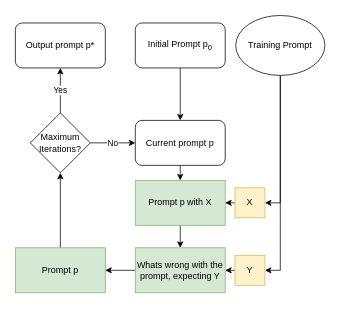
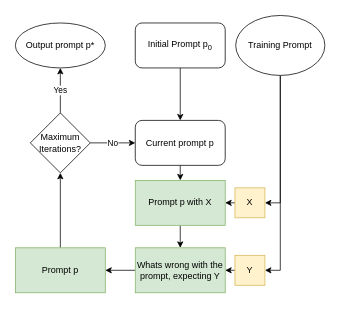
  <mxCell id="0" />
  <mxCell id="1" parent="0" />
  <mxCell id="2" style="edgeStyle=orthogonalEdgeStyle;rounded=0;orthogonalLoop=1;jettySize=auto;html=1;exitX=0.5;exitY=1;exitDx=0;exitDy=0;entryX=0.5;entryY=0;entryDx=0;entryDy=0;" parent="1" source="3" target="10" edge="1"><mxGeometry relative="1" as="geometry" /></mxCell>
  <mxCell id="3" value="Current prompt p" style="rounded=1;whiteSpace=wrap;html=1;" parent="1" vertex="1"><mxGeometry x="180" y="160" width="120" height="60" as="geometry" /></mxCell>
  <mxCell id="4" style="edgeStyle=orthogonalEdgeStyle;rounded=0;orthogonalLoop=1;jettySize=auto;html=1;exitX=0.5;exitY=1;exitDx=0;exitDy=0;entryX=1;entryY=0.5;entryDx=0;entryDy=0;" parent="1" source="6" target="8" edge="1"><mxGeometry relative="1" as="geometry" /></mxCell>
  <mxCell id="5" style="edgeStyle=orthogonalEdgeStyle;rounded=0;orthogonalLoop=1;jettySize=auto;html=1;exitX=0.5;exitY=1;exitDx=0;exitDy=0;entryX=1;entryY=0.5;entryDx=0;entryDy=0;" parent="1" source="6" target="16" edge="1"><mxGeometry relative="1" as="geometry" /></mxCell>
  <mxCell id="6" value="Training Prompt" style="ellipse;whiteSpace=wrap;html=1;" parent="1" vertex="1"><mxGeometry x="314" y="20" width="119" height="80" as="geometry" /></mxCell>
  <mxCell id="7" style="edgeStyle=orthogonalEdgeStyle;rounded=0;orthogonalLoop=1;jettySize=auto;html=1;exitX=0;exitY=0.5;exitDx=0;exitDy=0;entryX=1;entryY=0.5;entryDx=0;entryDy=0;" parent="1" source="8" target="10" edge="1"><mxGeometry relative="1" as="geometry" /></mxCell>
  <mxCell id="8" value="X" style="rounded=0;whiteSpace=wrap;html=1;fillColor=#fff2cc;strokeColor=#d6b656;" parent="1" vertex="1"><mxGeometry x="313" y="250" width="40" height="40" as="geometry" /></mxCell>
  <mxCell id="9" style="edgeStyle=orthogonalEdgeStyle;rounded=0;orthogonalLoop=1;jettySize=auto;html=1;exitX=0.5;exitY=1;exitDx=0;exitDy=0;entryX=0.5;entryY=0;entryDx=0;entryDy=0;" parent="1" source="10" target="14" edge="1"><mxGeometry relative="1" as="geometry" /></mxCell>
  <mxCell id="10" value="Prompt p&lt;sub&gt;&amp;nbsp;&lt;/sub&gt;with X" style="rounded=0;whiteSpace=wrap;html=1;fillColor=#d5e8d4;strokeColor=#82b366;" parent="1" vertex="1"><mxGeometry x="180" y="240" width="120" height="60" as="geometry" /></mxCell>
  <mxCell id="11" style="edgeStyle=orthogonalEdgeStyle;rounded=0;orthogonalLoop=1;jettySize=auto;html=1;exitX=0.5;exitY=1;exitDx=0;exitDy=0;" parent="1" source="12" target="3" edge="1"><mxGeometry relative="1" as="geometry" /></mxCell>
  <mxCell id="12" value="Initial Prompt p&lt;sub&gt;0&lt;/sub&gt;" style="rounded=1;whiteSpace=wrap;html=1;" parent="1" vertex="1"><mxGeometry x="180" y="30" width="120" height="60" as="geometry" /></mxCell>
  <mxCell id="13" style="edgeStyle=orthogonalEdgeStyle;rounded=0;orthogonalLoop=1;jettySize=auto;html=1;exitX=0;exitY=0.5;exitDx=0;exitDy=0;entryX=1;entryY=0.5;entryDx=0;entryDy=0;" parent="1" source="14" target="22" edge="1"><mxGeometry relative="1" as="geometry" /></mxCell>
  <mxCell id="14" value="Whats wrong with the prompt, expecting Y" style="rounded=0;whiteSpace=wrap;html=1;fillColor=#d5e8d4;strokeColor=#82b366;" parent="1" vertex="1"><mxGeometry x="180" y="330" width="120" height="60" as="geometry" /></mxCell>
  <mxCell id="15" style="edgeStyle=orthogonalEdgeStyle;rounded=0;orthogonalLoop=1;jettySize=auto;html=1;exitX=0;exitY=0.5;exitDx=0;exitDy=0;entryX=1;entryY=0.5;entryDx=0;entryDy=0;" parent="1" source="16" target="14" edge="1"><mxGeometry relative="1" as="geometry" /></mxCell>
  <mxCell id="16" value="Y" style="rounded=0;whiteSpace=wrap;html=1;fillColor=#fff2cc;strokeColor=#d6b656;" parent="1" vertex="1"><mxGeometry x="313" y="340" width="40" height="40" as="geometry" /></mxCell>
- <mxCell id="17" value="Output prompt p*" style="rounded=1;whiteSpace=wrap;html=1;" parent="1" vertex="1"><mxGeometry x="20" y="30" width="120" height="60" as="geometry" /></mxCell>
+ <mxCell id="17" value="Output prompt p*" style="ellipse;whiteSpace=wrap;html=1;" parent="1" vertex="1"><mxGeometry x="20" y="30" width="120" height="60" as="geometry" /></mxCell>
  <mxCell id="18" value="Yes" style="edgeStyle=orthogonalEdgeStyle;rounded=0;orthogonalLoop=1;jettySize=auto;html=1;exitX=0.5;exitY=0;exitDx=0;exitDy=0;entryX=0.5;entryY=1;entryDx=0;entryDy=0;" parent="1" source="20" target="17" edge="1"><mxGeometry relative="1" as="geometry" /></mxCell>
  <mxCell id="19" value="No" style="edgeStyle=orthogonalEdgeStyle;rounded=0;orthogonalLoop=1;jettySize=auto;html=1;exitX=1;exitY=0.5;exitDx=0;exitDy=0;" parent="1" source="20" target="3" edge="1"><mxGeometry relative="1" as="geometry" /></mxCell>
  <mxCell id="20" value="Maximum Iterations?" style="rhombus;whiteSpace=wrap;html=1;" parent="1" vertex="1"><mxGeometry x="40" y="150" width="80" height="80" as="geometry" /></mxCell>
  <mxCell id="21" style="edgeStyle=orthogonalEdgeStyle;rounded=0;orthogonalLoop=1;jettySize=auto;html=1;exitX=0.5;exitY=0;exitDx=0;exitDy=0;entryX=0.5;entryY=1;entryDx=0;entryDy=0;" parent="1" source="22" target="20" edge="1"><mxGeometry relative="1" as="geometry" /></mxCell>
  <mxCell id="22" value="Prompt p" style="rounded=0;whiteSpace=wrap;html=1;fillColor=#d5e8d4;strokeColor=#82b366;" parent="1" vertex="1"><mxGeometry x="20" y="330" width="120" height="60" as="geometry" /></mxCell>
